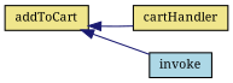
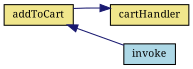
  digraph {
    fontname="Noto Serif"
    rankdir=LR
    node [color=black fillcolor=khaki fontname="Noto Serif" fontsize=10 shape=record style=filled]
    edge [color=midnightblue dir=back fontname="Noto Serif" fontsize=10 labelfontname=Helvetica labelfontsize=10 style=solid]
    n1 [fontcolor=black height=0.2 label=addToCart width=0.4]
    n2 [height=0.2 label=cartHandler width=0.4]
    n3 [fillcolor=lightblue height=0.2 label=invoke width=0.4]
-   n1 -> n2
+   n2 -> n1
    n1 -> n3
  }
